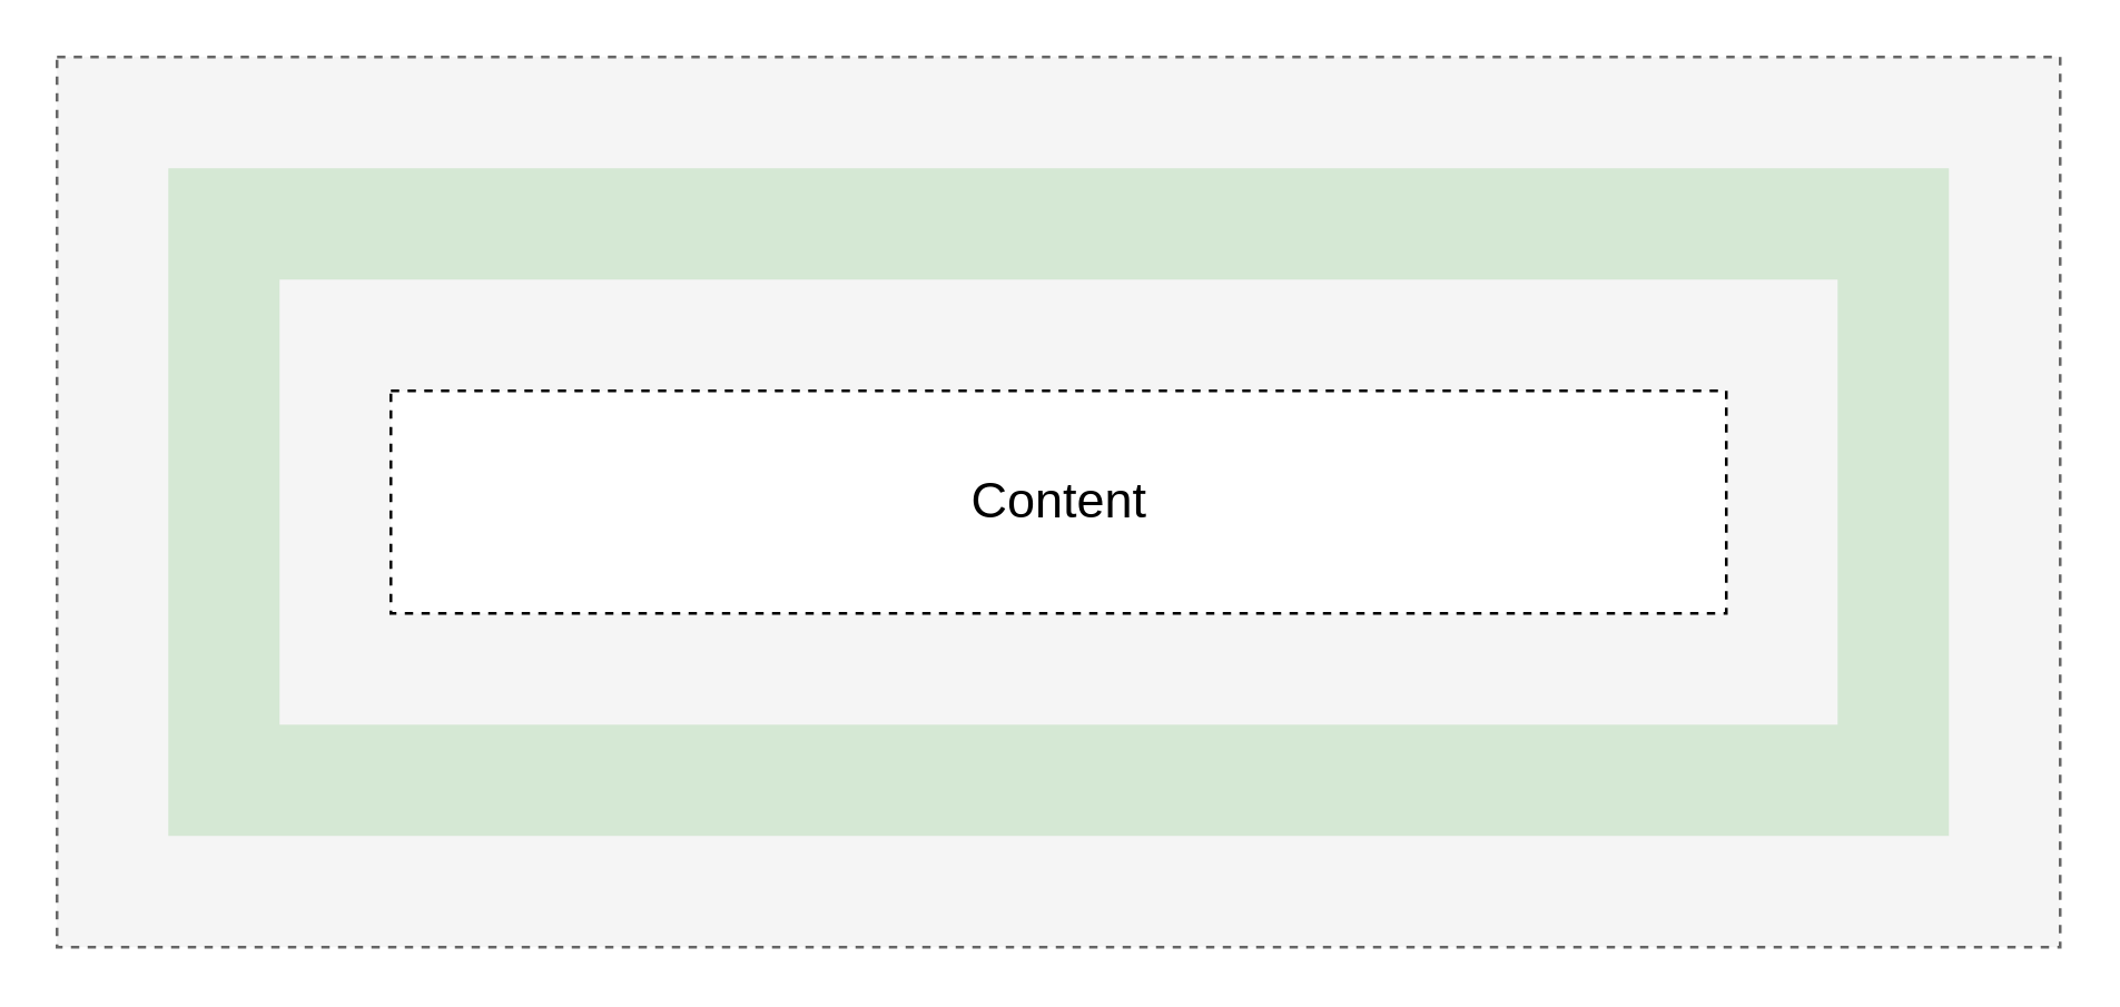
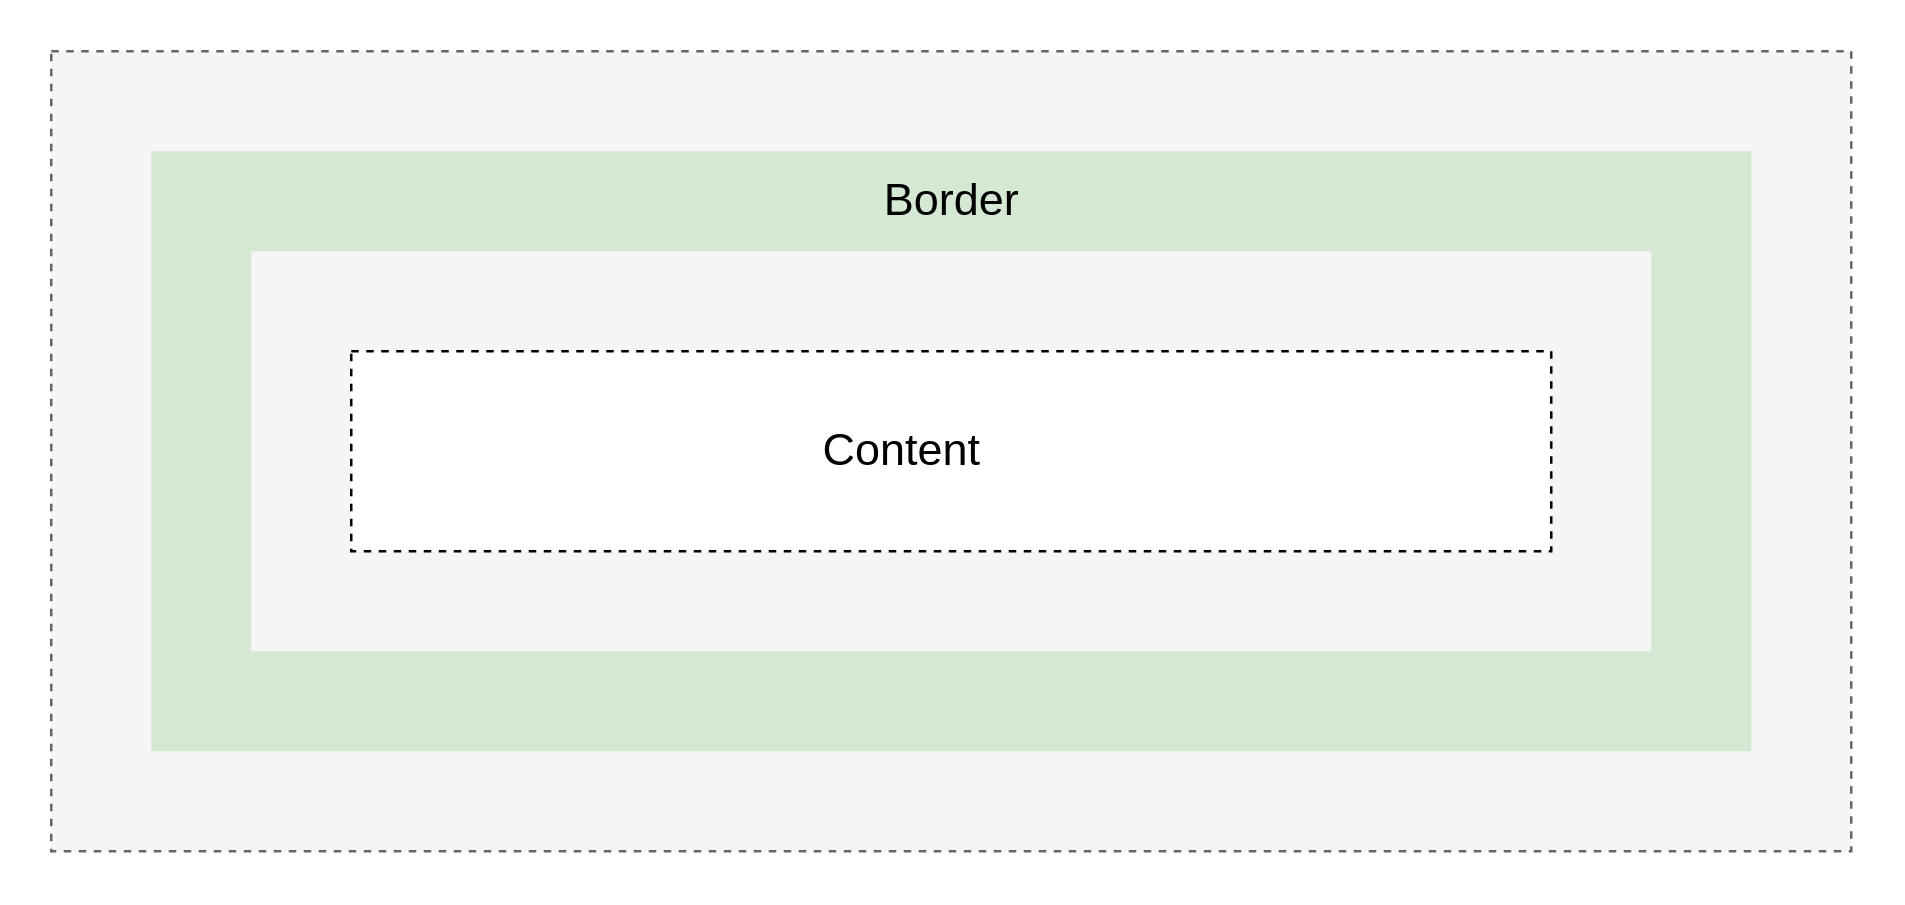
  <mxCell id="0" />
  <mxCell id="1" parent="0" />
  <mxCell id="2" value="" style="rounded=0;whiteSpace=wrap;html=1;fillColor=#f5f5f5;dashed=1;fontColor=#333333;strokeColor=#666666;labelPosition=center;verticalLabelPosition=middle;align=center;verticalAlign=middle;" vertex="1" parent="1"><mxGeometry x="20" y="20" width="720" height="320" as="geometry" /></mxCell>
  <mxCell id="3" value="" style="rounded=0;whiteSpace=wrap;html=1;fillColor=#d5e8d4;strokeColor=none;" vertex="1" parent="1"><mxGeometry x="60" y="60" width="640" height="240" as="geometry" /></mxCell>
  <mxCell id="4" value="" style="rounded=0;whiteSpace=wrap;html=1;fillColor=#f5f5f5;fontColor=#333333;strokeColor=none;" vertex="1" parent="1"><mxGeometry x="100" y="100" width="560" height="160" as="geometry" /></mxCell>
  <mxCell id="5" value="" style="rounded=0;whiteSpace=wrap;html=1;dashed=1;" vertex="1" parent="1"><mxGeometry x="140" y="140" width="480" height="80" as="geometry" /></mxCell>
- <mxCell id="7" value="Content" style="text;html=1;align=center;verticalAlign=middle;resizable=0;points=[];autosize=1;strokeColor=none;fillColor=none;fontSize=18;" vertex="1" parent="1"><mxGeometry x="340" y="165" width="80" height="30" as="geometry" /></mxCell>
+ <mxCell id="6" value="Border" style="text;html=1;align=center;verticalAlign=middle;resizable=0;points=[];autosize=1;strokeColor=none;fillColor=none;fontSize=18;" vertex="1" parent="1"><mxGeometry x="345" y="65" width="70" height="30" as="geometry" /></mxCell>
+ <mxCell id="7" value="Content" style="text;html=1;align=center;verticalAlign=middle;resizable=0;points=[];autosize=1;strokeColor=none;fillColor=none;fontSize=18;" vertex="1" parent="1"><mxGeometry x="320" y="165" width="80" height="30" as="geometry" /></mxCell>
